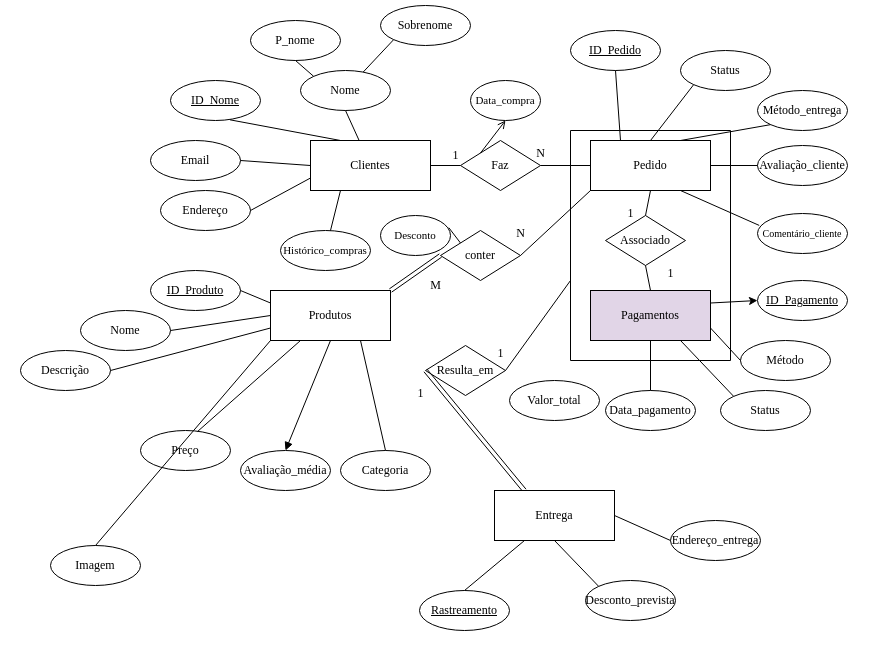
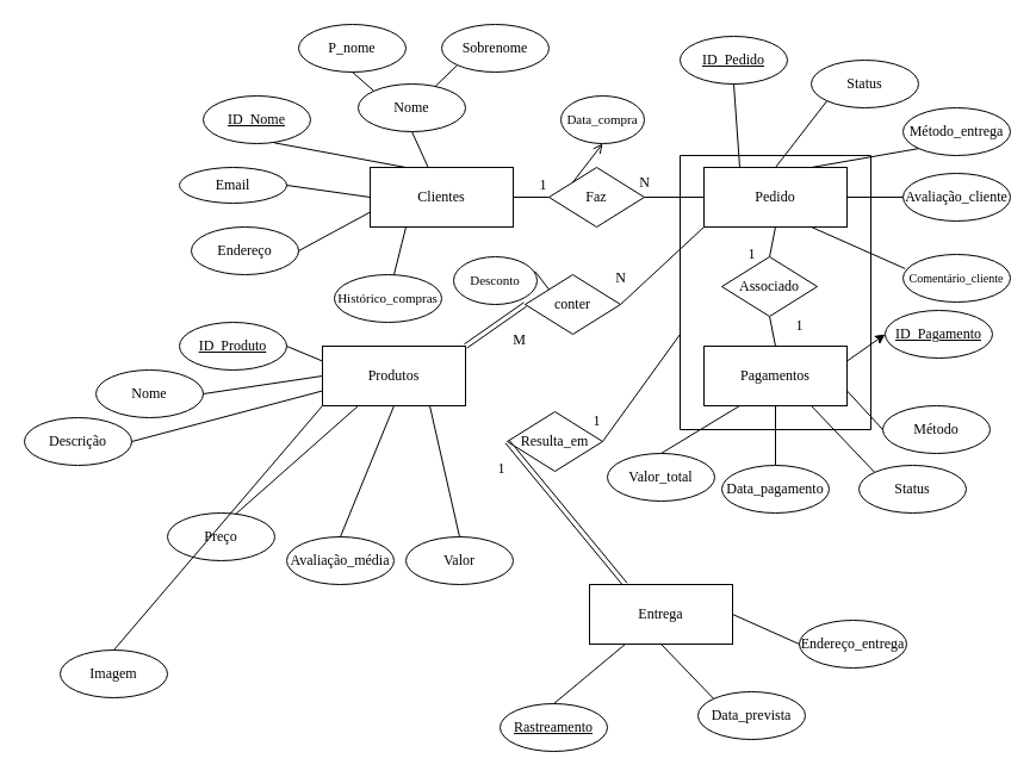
  <mxCell id="0" />
  <mxCell id="1" parent="0" />
  <mxCell id="2" value="Clientes" style="rounded=0;whiteSpace=wrap;html=1;fontFamily=Times New Roman;" parent="1" vertex="1"><mxGeometry x="310" y="140" width="120" height="50" as="geometry" /></mxCell>
  <mxCell id="3" value="&lt;font face=&quot;Times New Roman&quot;&gt;ID_Nome&lt;/font&gt;" style="ellipse;whiteSpace=wrap;html=1;fontStyle=4" parent="1" vertex="1"><mxGeometry x="170" y="80" width="90" height="40" as="geometry" /></mxCell>
  <mxCell id="4" value="" style="endArrow=none;html=1;rounded=0;entryX=0.661;entryY=0.983;entryDx=0;entryDy=0;entryPerimeter=0;exitX=0.25;exitY=0;exitDx=0;exitDy=0;" parent="1" source="2" target="3" edge="1"><mxGeometry width="50" height="50" relative="1" as="geometry"><mxPoint x="520" y="280" as="sourcePoint" /><mxPoint x="510" y="220" as="targetPoint" /></mxGeometry></mxCell>
  <mxCell id="5" value="Nome" style="ellipse;whiteSpace=wrap;html=1;fontFamily=Times New Roman;" parent="1" vertex="1"><mxGeometry x="300" y="70" width="90" height="40" as="geometry" /></mxCell>
  <mxCell id="6" value="P_nome" style="ellipse;whiteSpace=wrap;html=1;fontFamily=Times New Roman;" parent="1" vertex="1"><mxGeometry x="250" y="20" width="90" height="40" as="geometry" /></mxCell>
- <mxCell id="7" value="Sobrenome" style="ellipse;whiteSpace=wrap;html=1;fontFamily=Times New Roman;" parent="1" vertex="1"><mxGeometry x="380" y="5" width="90" height="40" as="geometry" /></mxCell>
+ <mxCell id="7" value="Sobrenome" style="ellipse;whiteSpace=wrap;html=1;fontFamily=Times New Roman;" parent="1" vertex="1"><mxGeometry x="370" y="20" width="90" height="40" as="geometry" /></mxCell>
  <mxCell id="8" value="" style="endArrow=none;html=1;rounded=0;entryX=0.5;entryY=1;entryDx=0;entryDy=0;" parent="1" source="2" target="5" edge="1"><mxGeometry width="50" height="50" relative="1" as="geometry"><mxPoint x="520" y="280" as="sourcePoint" /><mxPoint x="570" y="230" as="targetPoint" /></mxGeometry></mxCell>
  <mxCell id="9" value="" style="endArrow=none;html=1;rounded=0;entryX=0.5;entryY=1;entryDx=0;entryDy=0;exitX=0;exitY=0;exitDx=0;exitDy=0;" parent="1" source="5" target="6" edge="1"><mxGeometry width="50" height="50" relative="1" as="geometry"><mxPoint x="520" y="280" as="sourcePoint" /><mxPoint x="570" y="230" as="targetPoint" /></mxGeometry></mxCell>
  <mxCell id="10" value="" style="endArrow=none;html=1;rounded=0;entryX=0;entryY=1;entryDx=0;entryDy=0;" parent="1" source="5" target="7" edge="1"><mxGeometry width="50" height="50" relative="1" as="geometry"><mxPoint x="520" y="280" as="sourcePoint" /><mxPoint x="570" y="230" as="targetPoint" /></mxGeometry></mxCell>
  <mxCell id="11" value="Endereço" style="ellipse;whiteSpace=wrap;html=1;fontFamily=Times New Roman;" parent="1" vertex="1"><mxGeometry x="160" y="190" width="90" height="40" as="geometry" /></mxCell>
  <mxCell id="12" value="Histórico_compras" style="ellipse;whiteSpace=wrap;html=1;fontSize=11;fontFamily=Times New Roman;" parent="1" vertex="1"><mxGeometry x="280" y="230" width="90" height="40" as="geometry" /></mxCell>
- <mxCell id="13" value="Email" style="ellipse;whiteSpace=wrap;html=1;fontFamily=Times New Roman;" parent="1" vertex="1"><mxGeometry x="150" y="140" width="90" height="40" as="geometry" /></mxCell>
+ <mxCell id="13" value="Email" style="ellipse;whiteSpace=wrap;html=1;fontFamily=Times New Roman;" parent="1" vertex="1"><mxGeometry x="150" y="140" width="90" height="30" as="geometry" /></mxCell>
  <mxCell id="14" value="" style="endArrow=none;html=1;rounded=0;entryX=1;entryY=0.5;entryDx=0;entryDy=0;exitX=0;exitY=0.5;exitDx=0;exitDy=0;" parent="1" source="2" target="13" edge="1"><mxGeometry width="50" height="50" relative="1" as="geometry"><mxPoint x="520" y="280" as="sourcePoint" /><mxPoint x="570" y="230" as="targetPoint" /></mxGeometry></mxCell>
  <mxCell id="15" value="" style="endArrow=none;html=1;rounded=0;entryX=0;entryY=0.75;entryDx=0;entryDy=0;exitX=1;exitY=0.5;exitDx=0;exitDy=0;" parent="1" source="11" target="2" edge="1"><mxGeometry width="50" height="50" relative="1" as="geometry"><mxPoint x="250" y="240" as="sourcePoint" /><mxPoint x="300" y="190" as="targetPoint" /></mxGeometry></mxCell>
  <mxCell id="16" value="" style="endArrow=none;html=1;rounded=0;entryX=0.25;entryY=1;entryDx=0;entryDy=0;" parent="1" source="12" target="2" edge="1"><mxGeometry width="50" height="50" relative="1" as="geometry"><mxPoint x="520" y="280" as="sourcePoint" /><mxPoint x="570" y="230" as="targetPoint" /></mxGeometry></mxCell>
  <mxCell id="17" value="Faz" style="rhombus;whiteSpace=wrap;html=1;fontFamily=Times New Roman;" parent="1" vertex="1"><mxGeometry x="460" y="140" width="80" height="50" as="geometry" /></mxCell>
  <mxCell id="18" value="" style="endArrow=none;html=1;rounded=0;exitX=1;exitY=0.5;exitDx=0;exitDy=0;entryX=0;entryY=0.5;entryDx=0;entryDy=0;" parent="1" source="2" target="17" edge="1"><mxGeometry width="50" height="50" relative="1" as="geometry"><mxPoint x="520" y="280" as="sourcePoint" /><mxPoint x="570" y="230" as="targetPoint" /></mxGeometry></mxCell>
  <mxCell id="19" value="Pedido" style="rounded=0;whiteSpace=wrap;html=1;fontFamily=Times New Roman;" parent="1" vertex="1"><mxGeometry x="590" y="140" width="120" height="50" as="geometry" /></mxCell>
  <mxCell id="20" value="ID_Pedido" style="ellipse;whiteSpace=wrap;html=1;fontFamily=Times New Roman;fontStyle=4" parent="1" vertex="1"><mxGeometry x="570" y="30" width="90" height="40" as="geometry" /></mxCell>
  <mxCell id="21" value="Status" style="ellipse;whiteSpace=wrap;html=1;fontFamily=Times New Roman;" parent="1" vertex="1"><mxGeometry x="680" y="50" width="90" height="40" as="geometry" /></mxCell>
  <mxCell id="22" value="Método_entrega" style="ellipse;whiteSpace=wrap;html=1;fontFamily=Times New Roman;" parent="1" vertex="1"><mxGeometry x="757" y="90" width="90" height="40" as="geometry" /></mxCell>
  <mxCell id="23" value="Avaliação_cliente" style="ellipse;whiteSpace=wrap;html=1;fontFamily=Times New Roman;" parent="1" vertex="1"><mxGeometry x="757" y="145" width="90" height="40" as="geometry" /></mxCell>
  <mxCell id="24" value="Comentário_cliente" style="ellipse;whiteSpace=wrap;html=1;fontFamily=Times New Roman;fontSize=10;" parent="1" vertex="1"><mxGeometry x="757" y="213" width="90" height="40" as="geometry" /></mxCell>
  <mxCell id="25" value="Data_compra" style="ellipse;whiteSpace=wrap;html=1;fontFamily=Times New Roman;fontSize=11;" parent="1" vertex="1"><mxGeometry x="470" y="80" width="70" height="40" as="geometry" /></mxCell>
  <mxCell id="26" value="" style="endArrow=open;html=1;rounded=0;entryX=0.5;entryY=1;entryDx=0;entryDy=0;exitX=0;exitY=0;exitDx=0;exitDy=0;" parent="1" source="17" target="25" edge="1"><mxGeometry width="50" height="50" relative="1" as="geometry"><mxPoint x="520" y="280" as="sourcePoint" /><mxPoint x="570" y="230" as="targetPoint" /></mxGeometry></mxCell>
  <mxCell id="27" value="" style="endArrow=none;html=1;rounded=0;entryX=0;entryY=0.5;entryDx=0;entryDy=0;exitX=1;exitY=0.5;exitDx=0;exitDy=0;" parent="1" source="17" target="19" edge="1"><mxGeometry width="50" height="50" relative="1" as="geometry"><mxPoint x="520" y="280" as="sourcePoint" /><mxPoint x="570" y="230" as="targetPoint" /></mxGeometry></mxCell>
  <mxCell id="28" value="" style="endArrow=none;html=1;rounded=0;entryX=0.5;entryY=1;entryDx=0;entryDy=0;exitX=0.25;exitY=0;exitDx=0;exitDy=0;" parent="1" source="19" target="20" edge="1"><mxGeometry width="50" height="50" relative="1" as="geometry"><mxPoint x="520" y="280" as="sourcePoint" /><mxPoint x="570" y="230" as="targetPoint" /></mxGeometry></mxCell>
  <mxCell id="29" value="" style="endArrow=none;html=1;rounded=0;entryX=0;entryY=1;entryDx=0;entryDy=0;exitX=0.5;exitY=0;exitDx=0;exitDy=0;" parent="1" source="19" target="21" edge="1"><mxGeometry width="50" height="50" relative="1" as="geometry"><mxPoint x="520" y="280" as="sourcePoint" /><mxPoint x="570" y="230" as="targetPoint" /></mxGeometry></mxCell>
  <mxCell id="30" value="" style="endArrow=none;html=1;rounded=0;entryX=0;entryY=1;entryDx=0;entryDy=0;exitX=0.75;exitY=0;exitDx=0;exitDy=0;" parent="1" source="19" target="22" edge="1"><mxGeometry width="50" height="50" relative="1" as="geometry"><mxPoint x="520" y="280" as="sourcePoint" /><mxPoint x="570" y="230" as="targetPoint" /></mxGeometry></mxCell>
  <mxCell id="31" value="" style="endArrow=none;html=1;rounded=0;entryX=0;entryY=0.5;entryDx=0;entryDy=0;exitX=1;exitY=0.5;exitDx=0;exitDy=0;" parent="1" source="19" target="23" edge="1"><mxGeometry width="50" height="50" relative="1" as="geometry"><mxPoint x="520" y="280" as="sourcePoint" /><mxPoint x="570" y="230" as="targetPoint" /></mxGeometry></mxCell>
  <mxCell id="32" value="" style="endArrow=none;html=1;rounded=0;entryX=0.019;entryY=0.298;entryDx=0;entryDy=0;entryPerimeter=0;exitX=0.75;exitY=1;exitDx=0;exitDy=0;" parent="1" source="19" target="24" edge="1"><mxGeometry width="50" height="50" relative="1" as="geometry"><mxPoint x="520" y="280" as="sourcePoint" /><mxPoint x="570" y="230" as="targetPoint" /></mxGeometry></mxCell>
- <mxCell id="33" value="Pagamentos" style="rounded=0;whiteSpace=wrap;html=1;fontFamily=Times New Roman;fillColor=#e1d5e7;" parent="1" vertex="1"><mxGeometry x="590" y="290" width="120" height="50" as="geometry" /></mxCell>
+ <mxCell id="33" value="Pagamentos" style="rounded=0;whiteSpace=wrap;html=1;fontFamily=Times New Roman;" parent="1" vertex="1"><mxGeometry x="590" y="290" width="120" height="50" as="geometry" /></mxCell>
  <mxCell id="34" value="Método" style="ellipse;whiteSpace=wrap;html=1;fontFamily=Times New Roman;" parent="1" vertex="1"><mxGeometry x="740" y="340" width="90" height="40" as="geometry" /></mxCell>
- <mxCell id="35" value="ID_Pagamento" style="ellipse;whiteSpace=wrap;html=1;fontFamily=Times New Roman;fontStyle=4" parent="1" vertex="1"><mxGeometry x="757" y="280" width="90" height="40" as="geometry" /></mxCell>
+ <mxCell id="35" value="ID_Pagamento" style="ellipse;whiteSpace=wrap;html=1;fontFamily=Times New Roman;fontStyle=4" parent="1" vertex="1"><mxGeometry x="742" y="260" width="90" height="40" as="geometry" /></mxCell>
  <mxCell id="36" value="Status" style="ellipse;whiteSpace=wrap;html=1;fontFamily=Times New Roman;" parent="1" vertex="1"><mxGeometry x="720" y="390" width="90" height="40" as="geometry" /></mxCell>
  <mxCell id="37" value="Data_pagamento" style="ellipse;whiteSpace=wrap;html=1;fontFamily=Times New Roman;" parent="1" vertex="1"><mxGeometry x="605" y="390" width="90" height="40" as="geometry" /></mxCell>
  <mxCell id="38" value="Valor_total" style="ellipse;whiteSpace=wrap;html=1;fontFamily=Times New Roman;" parent="1" vertex="1"><mxGeometry x="509" y="380" width="90" height="40" as="geometry" /></mxCell>
  <mxCell id="39" value="" style="endArrow=classic;html=1;rounded=0;entryX=0;entryY=0.5;entryDx=0;entryDy=0;exitX=1;exitY=0.25;exitDx=0;exitDy=0;" parent="1" source="33" target="35" edge="1"><mxGeometry width="50" height="50" relative="1" as="geometry"><mxPoint x="520" y="280" as="sourcePoint" /><mxPoint x="570" y="230" as="targetPoint" /></mxGeometry></mxCell>
  <mxCell id="40" value="" style="endArrow=none;html=1;rounded=0;entryX=0;entryY=0.5;entryDx=0;entryDy=0;exitX=1;exitY=0.75;exitDx=0;exitDy=0;" parent="1" source="33" target="34" edge="1"><mxGeometry width="50" height="50" relative="1" as="geometry"><mxPoint x="520" y="280" as="sourcePoint" /><mxPoint x="570" y="230" as="targetPoint" /></mxGeometry></mxCell>
  <mxCell id="41" value="" style="endArrow=none;html=1;rounded=0;entryX=0;entryY=0;entryDx=0;entryDy=0;exitX=0.75;exitY=1;exitDx=0;exitDy=0;" parent="1" source="33" target="36" edge="1"><mxGeometry width="50" height="50" relative="1" as="geometry"><mxPoint x="520" y="280" as="sourcePoint" /><mxPoint x="570" y="230" as="targetPoint" /></mxGeometry></mxCell>
  <mxCell id="42" value="" style="endArrow=none;html=1;rounded=0;exitX=0.5;exitY=0;exitDx=0;exitDy=0;entryX=0.5;entryY=1;entryDx=0;entryDy=0;" parent="1" source="37" target="33" edge="1"><mxGeometry width="50" height="50" relative="1" as="geometry"><mxPoint x="520" y="280" as="sourcePoint" /><mxPoint x="570" y="230" as="targetPoint" /></mxGeometry></mxCell>
+ <mxCell id="43" value="" style="endArrow=none;html=1;rounded=0;exitX=0.5;exitY=0;exitDx=0;exitDy=0;entryX=0.25;entryY=1;entryDx=0;entryDy=0;" parent="1" source="38" target="33" edge="1"><mxGeometry width="50" height="50" relative="1" as="geometry"><mxPoint x="520" y="280" as="sourcePoint" /><mxPoint x="570" y="230" as="targetPoint" /></mxGeometry></mxCell>
  <mxCell id="44" value="conter" style="rhombus;whiteSpace=wrap;html=1;fontFamily=Times New Roman;" parent="1" vertex="1"><mxGeometry x="440" y="230" width="80" height="50" as="geometry" /></mxCell>
  <mxCell id="45" value="Associado" style="rhombus;whiteSpace=wrap;html=1;fontFamily=Times New Roman;" parent="1" vertex="1"><mxGeometry x="605" y="215" width="80" height="50" as="geometry" /></mxCell>
  <mxCell id="46" value="" style="endArrow=none;html=1;rounded=0;" parent="1" edge="1"><mxGeometry width="50" height="50" relative="1" as="geometry"><mxPoint x="570" y="360" as="sourcePoint" /><mxPoint x="570" y="130" as="targetPoint" /></mxGeometry></mxCell>
  <mxCell id="47" value="" style="endArrow=none;html=1;rounded=0;" parent="1" edge="1"><mxGeometry width="50" height="50" relative="1" as="geometry"><mxPoint x="570" y="360" as="sourcePoint" /><mxPoint x="730" y="360" as="targetPoint" /></mxGeometry></mxCell>
  <mxCell id="48" value="" style="endArrow=none;html=1;rounded=0;" parent="1" edge="1"><mxGeometry width="50" height="50" relative="1" as="geometry"><mxPoint x="730" y="130" as="sourcePoint" /><mxPoint x="570" y="130" as="targetPoint" /></mxGeometry></mxCell>
  <mxCell id="49" value="" style="endArrow=none;html=1;rounded=0;" parent="1" edge="1"><mxGeometry width="50" height="50" relative="1" as="geometry"><mxPoint x="730" y="360" as="sourcePoint" /><mxPoint x="730" y="130" as="targetPoint" /></mxGeometry></mxCell>
  <mxCell id="50" value="" style="endArrow=none;html=1;rounded=0;entryX=0.5;entryY=1;entryDx=0;entryDy=0;exitX=0.5;exitY=0;exitDx=0;exitDy=0;" parent="1" source="45" target="19" edge="1"><mxGeometry width="50" height="50" relative="1" as="geometry"><mxPoint x="520" y="280" as="sourcePoint" /><mxPoint x="570" y="230" as="targetPoint" /></mxGeometry></mxCell>
  <mxCell id="51" value="Desconto" style="ellipse;whiteSpace=wrap;html=1;fontFamily=Times New Roman;fontSize=11;" parent="1" vertex="1"><mxGeometry x="380" y="215" width="70" height="40" as="geometry" /></mxCell>
  <mxCell id="52" value="" style="endArrow=none;html=1;rounded=0;entryX=0.976;entryY=0.305;entryDx=0;entryDy=0;entryPerimeter=0;exitX=0;exitY=0;exitDx=0;exitDy=0;" parent="1" source="44" target="51" edge="1"><mxGeometry width="50" height="50" relative="1" as="geometry"><mxPoint x="520" y="280" as="sourcePoint" /><mxPoint x="570" y="230" as="targetPoint" /></mxGeometry></mxCell>
  <mxCell id="53" value="Produtos" style="rounded=0;whiteSpace=wrap;html=1;fontFamily=Times New Roman;" parent="1" vertex="1"><mxGeometry x="270" y="290" width="120" height="50" as="geometry" /></mxCell>
  <mxCell id="54" value="ID_Produto" style="ellipse;whiteSpace=wrap;html=1;fontFamily=Times New Roman;fontStyle=4" parent="1" vertex="1"><mxGeometry x="150" y="270" width="90" height="40" as="geometry" /></mxCell>
  <mxCell id="55" value="Nome" style="ellipse;whiteSpace=wrap;html=1;fontFamily=Times New Roman;" parent="1" vertex="1"><mxGeometry x="80" y="310" width="90" height="40" as="geometry" /></mxCell>
  <mxCell id="56" value="Descrição" style="ellipse;whiteSpace=wrap;html=1;fontFamily=Times New Roman;" parent="1" vertex="1"><mxGeometry y="350" width="90" height="40" as="geometry" x="20" /></mxCell>
  <mxCell id="57" value="Preço" style="ellipse;whiteSpace=wrap;html=1;fontFamily=Times New Roman;" parent="1" vertex="1"><mxGeometry x="140" y="430" width="90" height="40" as="geometry" /></mxCell>
- <mxCell id="58" value="Categoria" style="ellipse;whiteSpace=wrap;html=1;fontFamily=Times New Roman;" parent="1" vertex="1"><mxGeometry x="340" y="450" width="90" height="40" as="geometry" /></mxCell>
+ <mxCell id="58" value="Valor" style="ellipse;whiteSpace=wrap;html=1;fontFamily=Times New Roman;" parent="1" vertex="1"><mxGeometry x="340" y="450" width="90" height="40" as="geometry" /></mxCell>
  <mxCell id="59" value="Avaliação_média" style="ellipse;whiteSpace=wrap;html=1;fontFamily=Times New Roman;" parent="1" vertex="1"><mxGeometry x="240" y="450" width="90" height="40" as="geometry" /></mxCell>
  <mxCell id="60" style="edgeStyle=orthogonalEdgeStyle;rounded=0;orthogonalLoop=1;jettySize=auto;html=1;exitX=0.5;exitY=1;exitDx=0;exitDy=0;" parent="1" source="55" target="55" edge="1"><mxGeometry relative="1" as="geometry" /></mxCell>
  <mxCell id="61" style="edgeStyle=orthogonalEdgeStyle;rounded=0;orthogonalLoop=1;jettySize=auto;html=1;exitX=0.5;exitY=1;exitDx=0;exitDy=0;" parent="1" source="58" target="58" edge="1"><mxGeometry relative="1" as="geometry" /></mxCell>
  <mxCell id="62" value="Imagem" style="ellipse;whiteSpace=wrap;html=1;fontFamily=Times New Roman;" parent="1" vertex="1"><mxGeometry x="50" y="545" width="90" height="40" as="geometry" /></mxCell>
  <mxCell id="63" value="" style="endArrow=none;html=1;rounded=0;entryX=1;entryY=0.5;entryDx=0;entryDy=0;exitX=0;exitY=0.25;exitDx=0;exitDy=0;" parent="1" source="53" target="54" edge="1"><mxGeometry width="50" height="50" relative="1" as="geometry"><mxPoint x="560" y="250" as="sourcePoint" /><mxPoint x="610" y="200" as="targetPoint" /></mxGeometry></mxCell>
  <mxCell id="64" value="" style="endArrow=none;html=1;rounded=0;entryX=1;entryY=0.5;entryDx=0;entryDy=0;exitX=0;exitY=0.5;exitDx=0;exitDy=0;" parent="1" source="53" target="55" edge="1"><mxGeometry width="50" height="50" relative="1" as="geometry"><mxPoint x="560" y="250" as="sourcePoint" /><mxPoint x="610" y="200" as="targetPoint" /></mxGeometry></mxCell>
  <mxCell id="65" value="" style="endArrow=none;html=1;rounded=0;entryX=1;entryY=0.5;entryDx=0;entryDy=0;exitX=0;exitY=0.75;exitDx=0;exitDy=0;" parent="1" source="53" target="56" edge="1"><mxGeometry width="50" height="50" relative="1" as="geometry"><mxPoint x="280" y="325" as="sourcePoint" /><mxPoint x="180" y="340" as="targetPoint" /></mxGeometry></mxCell>
  <mxCell id="66" value="" style="endArrow=none;html=1;rounded=0;entryX=0.5;entryY=0;entryDx=0;entryDy=0;exitX=0;exitY=1;exitDx=0;exitDy=0;" parent="1" source="53" target="62" edge="1"><mxGeometry width="50" height="50" relative="1" as="geometry"><mxPoint x="280" y="340" as="sourcePoint" /><mxPoint x="190" y="350" as="targetPoint" /></mxGeometry></mxCell>
  <mxCell id="67" value="" style="endArrow=none;html=1;rounded=0;entryX=0.634;entryY=0.025;entryDx=0;entryDy=0;exitX=0.25;exitY=1;exitDx=0;exitDy=0;entryPerimeter=0;" parent="1" source="53" target="57" edge="1"><mxGeometry width="50" height="50" relative="1" as="geometry"><mxPoint x="300" y="345" as="sourcePoint" /><mxPoint x="200" y="360" as="targetPoint" /></mxGeometry></mxCell>
- <mxCell id="68" value="" style="endArrow=block;html=1;rounded=0;entryX=0.5;entryY=0;entryDx=0;entryDy=0;exitX=0.5;exitY=1;exitDx=0;exitDy=0;" parent="1" source="53" target="59" edge="1"><mxGeometry width="50" height="50" relative="1" as="geometry"><mxPoint x="310" y="355" as="sourcePoint" /><mxPoint x="210" y="370" as="targetPoint" /></mxGeometry></mxCell>
+ <mxCell id="68" value="" style="endArrow=none;html=1;rounded=0;entryX=0.5;entryY=0;entryDx=0;entryDy=0;exitX=0.5;exitY=1;exitDx=0;exitDy=0;" parent="1" source="53" target="59" edge="1"><mxGeometry width="50" height="50" relative="1" as="geometry"><mxPoint x="310" y="355" as="sourcePoint" /><mxPoint x="210" y="370" as="targetPoint" /></mxGeometry></mxCell>
  <mxCell id="69" value="" style="endArrow=none;html=1;rounded=0;entryX=0.5;entryY=0;entryDx=0;entryDy=0;exitX=0.75;exitY=1;exitDx=0;exitDy=0;" parent="1" source="53" target="58" edge="1"><mxGeometry width="50" height="50" relative="1" as="geometry"><mxPoint x="340" y="350" as="sourcePoint" /><mxPoint x="295" y="460" as="targetPoint" /></mxGeometry></mxCell>
  <mxCell id="70" value="1" style="text;html=1;align=center;verticalAlign=middle;resizable=0;points=[];autosize=1;strokeColor=none;fillColor=none;fontFamily=Times New Roman;" parent="1" vertex="1"><mxGeometry x="440" y="140" width="30" height="30" as="geometry" /></mxCell>
  <mxCell id="71" value="N" style="text;html=1;align=center;verticalAlign=middle;resizable=0;points=[];autosize=1;strokeColor=none;fillColor=none;fontFamily=Times New Roman;" parent="1" vertex="1"><mxGeometry x="525" y="138" width="30" height="30" as="geometry" /></mxCell>
  <mxCell id="72" value="N" style="text;html=1;align=center;verticalAlign=middle;resizable=0;points=[];autosize=1;strokeColor=none;fillColor=none;fontFamily=Times New Roman;" parent="1" vertex="1"><mxGeometry x="505" y="218" width="30" height="30" as="geometry" /></mxCell>
  <mxCell id="73" value="M" style="text;html=1;align=center;verticalAlign=middle;resizable=0;points=[];autosize=1;strokeColor=none;fillColor=none;fontFamily=Times New Roman;" parent="1" vertex="1"><mxGeometry x="420" y="270" width="30" height="30" as="geometry" /></mxCell>
  <mxCell id="74" value="1" style="text;html=1;align=center;verticalAlign=middle;resizable=0;points=[];autosize=1;strokeColor=none;fillColor=none;fontFamily=Times New Roman;" parent="1" vertex="1"><mxGeometry x="615" y="198" width="30" height="30" as="geometry" /></mxCell>
  <mxCell id="75" value="1" style="text;html=1;align=center;verticalAlign=middle;resizable=0;points=[];autosize=1;strokeColor=none;fillColor=none;fontFamily=Times New Roman;" parent="1" vertex="1"><mxGeometry x="655" y="258" width="30" height="30" as="geometry" /></mxCell>
  <mxCell id="76" value="Resulta_em" style="rhombus;whiteSpace=wrap;html=1;fontFamily=Times New Roman;" parent="1" vertex="1"><mxGeometry x="425" y="345" width="80" height="50" as="geometry" /></mxCell>
  <mxCell id="77" value="" style="shape=link;html=1;rounded=0;exitX=0;exitY=0.5;exitDx=0;exitDy=0;entryX=0.25;entryY=0;entryDx=0;entryDy=0;" parent="1" source="76" target="82" edge="1"><mxGeometry width="100" relative="1" as="geometry"><mxPoint x="540" y="370" as="sourcePoint" /><mxPoint x="510" y="490" as="targetPoint" /></mxGeometry></mxCell>
  <mxCell id="78" value="" style="endArrow=none;html=1;rounded=0;entryX=0.5;entryY=1;entryDx=0;entryDy=0;exitX=0.5;exitY=0;exitDx=0;exitDy=0;" parent="1" source="33" target="45" edge="1"><mxGeometry width="50" height="50" relative="1" as="geometry"><mxPoint x="560" y="400" as="sourcePoint" /><mxPoint x="610" y="350" as="targetPoint" /></mxGeometry></mxCell>
  <mxCell id="79" value="" style="endArrow=none;html=1;rounded=0;entryX=0;entryY=1;entryDx=0;entryDy=0;exitX=1;exitY=0.5;exitDx=0;exitDy=0;" parent="1" source="44" target="19" edge="1"><mxGeometry width="50" height="50" relative="1" as="geometry"><mxPoint x="560" y="400" as="sourcePoint" /><mxPoint x="610" y="350" as="targetPoint" /></mxGeometry></mxCell>
  <mxCell id="80" value="" style="shape=link;html=1;rounded=0;exitX=1;exitY=0;exitDx=0;exitDy=0;entryX=0;entryY=0.5;entryDx=0;entryDy=0;" parent="1" source="53" target="44" edge="1"><mxGeometry width="100" relative="1" as="geometry"><mxPoint x="540" y="370" as="sourcePoint" /><mxPoint x="640" y="370" as="targetPoint" /></mxGeometry></mxCell>
  <mxCell id="81" value="" style="endArrow=none;html=1;rounded=0;exitX=1;exitY=0.5;exitDx=0;exitDy=0;" parent="1" source="76" edge="1"><mxGeometry width="50" height="50" relative="1" as="geometry"><mxPoint x="560" y="400" as="sourcePoint" /><mxPoint x="570" y="280" as="targetPoint" /></mxGeometry></mxCell>
  <mxCell id="82" value="Entrega" style="rounded=0;whiteSpace=wrap;html=1;fontFamily=Times New Roman;" parent="1" vertex="1"><mxGeometry x="494" y="490" width="120" height="50" as="geometry" /></mxCell>
  <mxCell id="83" value="Endereço_entrega" style="ellipse;whiteSpace=wrap;html=1;fontFamily=Times New Roman;" parent="1" vertex="1"><mxGeometry x="670" y="520" width="90" height="40" as="geometry" /></mxCell>
- <mxCell id="84" value="Desconto_prevista" style="ellipse;whiteSpace=wrap;html=1;fontFamily=Times New Roman;" parent="1" vertex="1"><mxGeometry x="585" y="580" width="90" height="40" as="geometry" /></mxCell>
+ <mxCell id="84" value="Data_prevista" style="ellipse;whiteSpace=wrap;html=1;fontFamily=Times New Roman;" parent="1" vertex="1"><mxGeometry x="585" y="580" width="90" height="40" as="geometry" /></mxCell>
  <mxCell id="85" value="Rastreamento" style="ellipse;whiteSpace=wrap;html=1;fontFamily=Times New Roman;fontStyle=4" parent="1" vertex="1"><mxGeometry x="419" y="590" width="90" height="40" as="geometry" /></mxCell>
  <mxCell id="86" value="" style="endArrow=none;html=1;rounded=0;entryX=0;entryY=0.5;entryDx=0;entryDy=0;exitX=1;exitY=0.5;exitDx=0;exitDy=0;" parent="1" source="82" target="83" edge="1"><mxGeometry width="50" height="50" relative="1" as="geometry"><mxPoint x="560" y="400" as="sourcePoint" /><mxPoint x="610" y="350" as="targetPoint" /></mxGeometry></mxCell>
  <mxCell id="87" value="" style="endArrow=none;html=1;rounded=0;entryX=0;entryY=0;entryDx=0;entryDy=0;exitX=0.5;exitY=1;exitDx=0;exitDy=0;" parent="1" source="82" target="84" edge="1"><mxGeometry width="50" height="50" relative="1" as="geometry"><mxPoint x="560" y="400" as="sourcePoint" /><mxPoint x="610" y="350" as="targetPoint" /></mxGeometry></mxCell>
  <mxCell id="88" value="" style="endArrow=none;html=1;rounded=0;exitX=0.5;exitY=0;exitDx=0;exitDy=0;entryX=0.25;entryY=1;entryDx=0;entryDy=0;" parent="1" source="85" target="82" edge="1"><mxGeometry width="50" height="50" relative="1" as="geometry"><mxPoint x="560" y="400" as="sourcePoint" /><mxPoint x="610" y="350" as="targetPoint" /></mxGeometry></mxCell>
  <mxCell id="89" value="1" style="text;html=1;align=center;verticalAlign=middle;resizable=0;points=[];autosize=1;strokeColor=none;fillColor=none;fontFamily=Times New Roman;" parent="1" vertex="1"><mxGeometry x="485" y="338" width="30" height="30" as="geometry" /></mxCell>
  <mxCell id="90" value="1" style="text;html=1;align=center;verticalAlign=middle;resizable=0;points=[];autosize=1;strokeColor=none;fillColor=none;fontFamily=Times New Roman;" parent="1" vertex="1"><mxGeometry x="405" y="378" width="30" height="30" as="geometry" /></mxCell>
